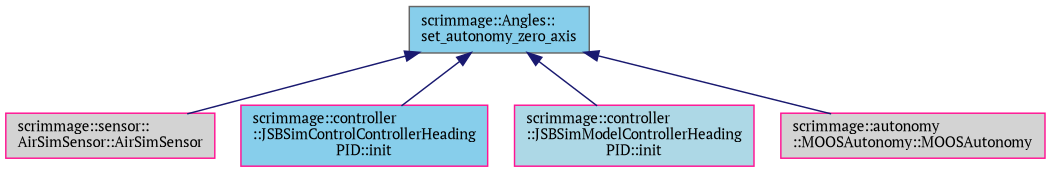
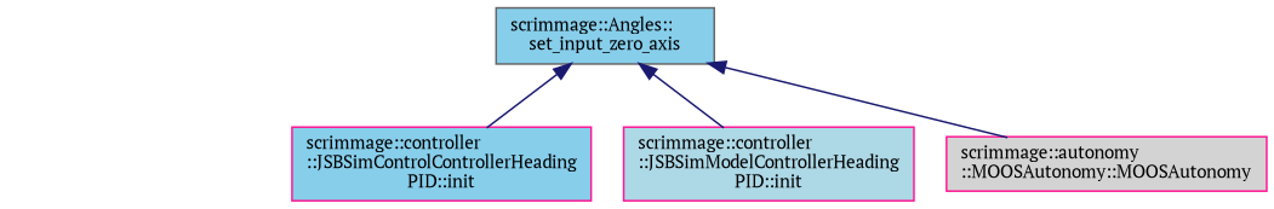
  digraph {
    fontname="PT Serif"
    rankdir=TB
    node [color=deeppink fillcolor=skyblue fontname="PT Serif" fontsize=10 shape=record style=filled]
    edge [color=midnightblue dir=back fontname="PT Serif" fontsize=10 labelfontname=Helvetica labelfontsize=10 style=solid]
-   n1 [color=gray40 fontcolor=black height=0.2 label="scrimmage::Angles::\lset_autonomy_zero_axis" width=0.4]
-   n2 [fillcolor=lightgrey height=0.2 label="scrimmage::sensor::\lAirSimSensor::AirSimSensor" width=0.4]
+   n1 [color=gray40 fontcolor=black height=0.2 label="scrimmage::Angles::\lset_input_zero_axis" width=0.4]
    n3 [height=0.2 label="scrimmage::controller\l::JSBSimControlControllerHeading\lPID::init" width=0.4]
    n4 [fillcolor=lightblue height=0.2 label="scrimmage::controller\l::JSBSimModelControllerHeading\lPID::init" width=0.4]
    n5 [fillcolor=lightgrey height=0.2 label="scrimmage::autonomy\l::MOOSAutonomy::MOOSAutonomy" width=0.4]
-   n1 -> n2
    n1 -> n3
    n1 -> n4
    n1 -> n5
  }
